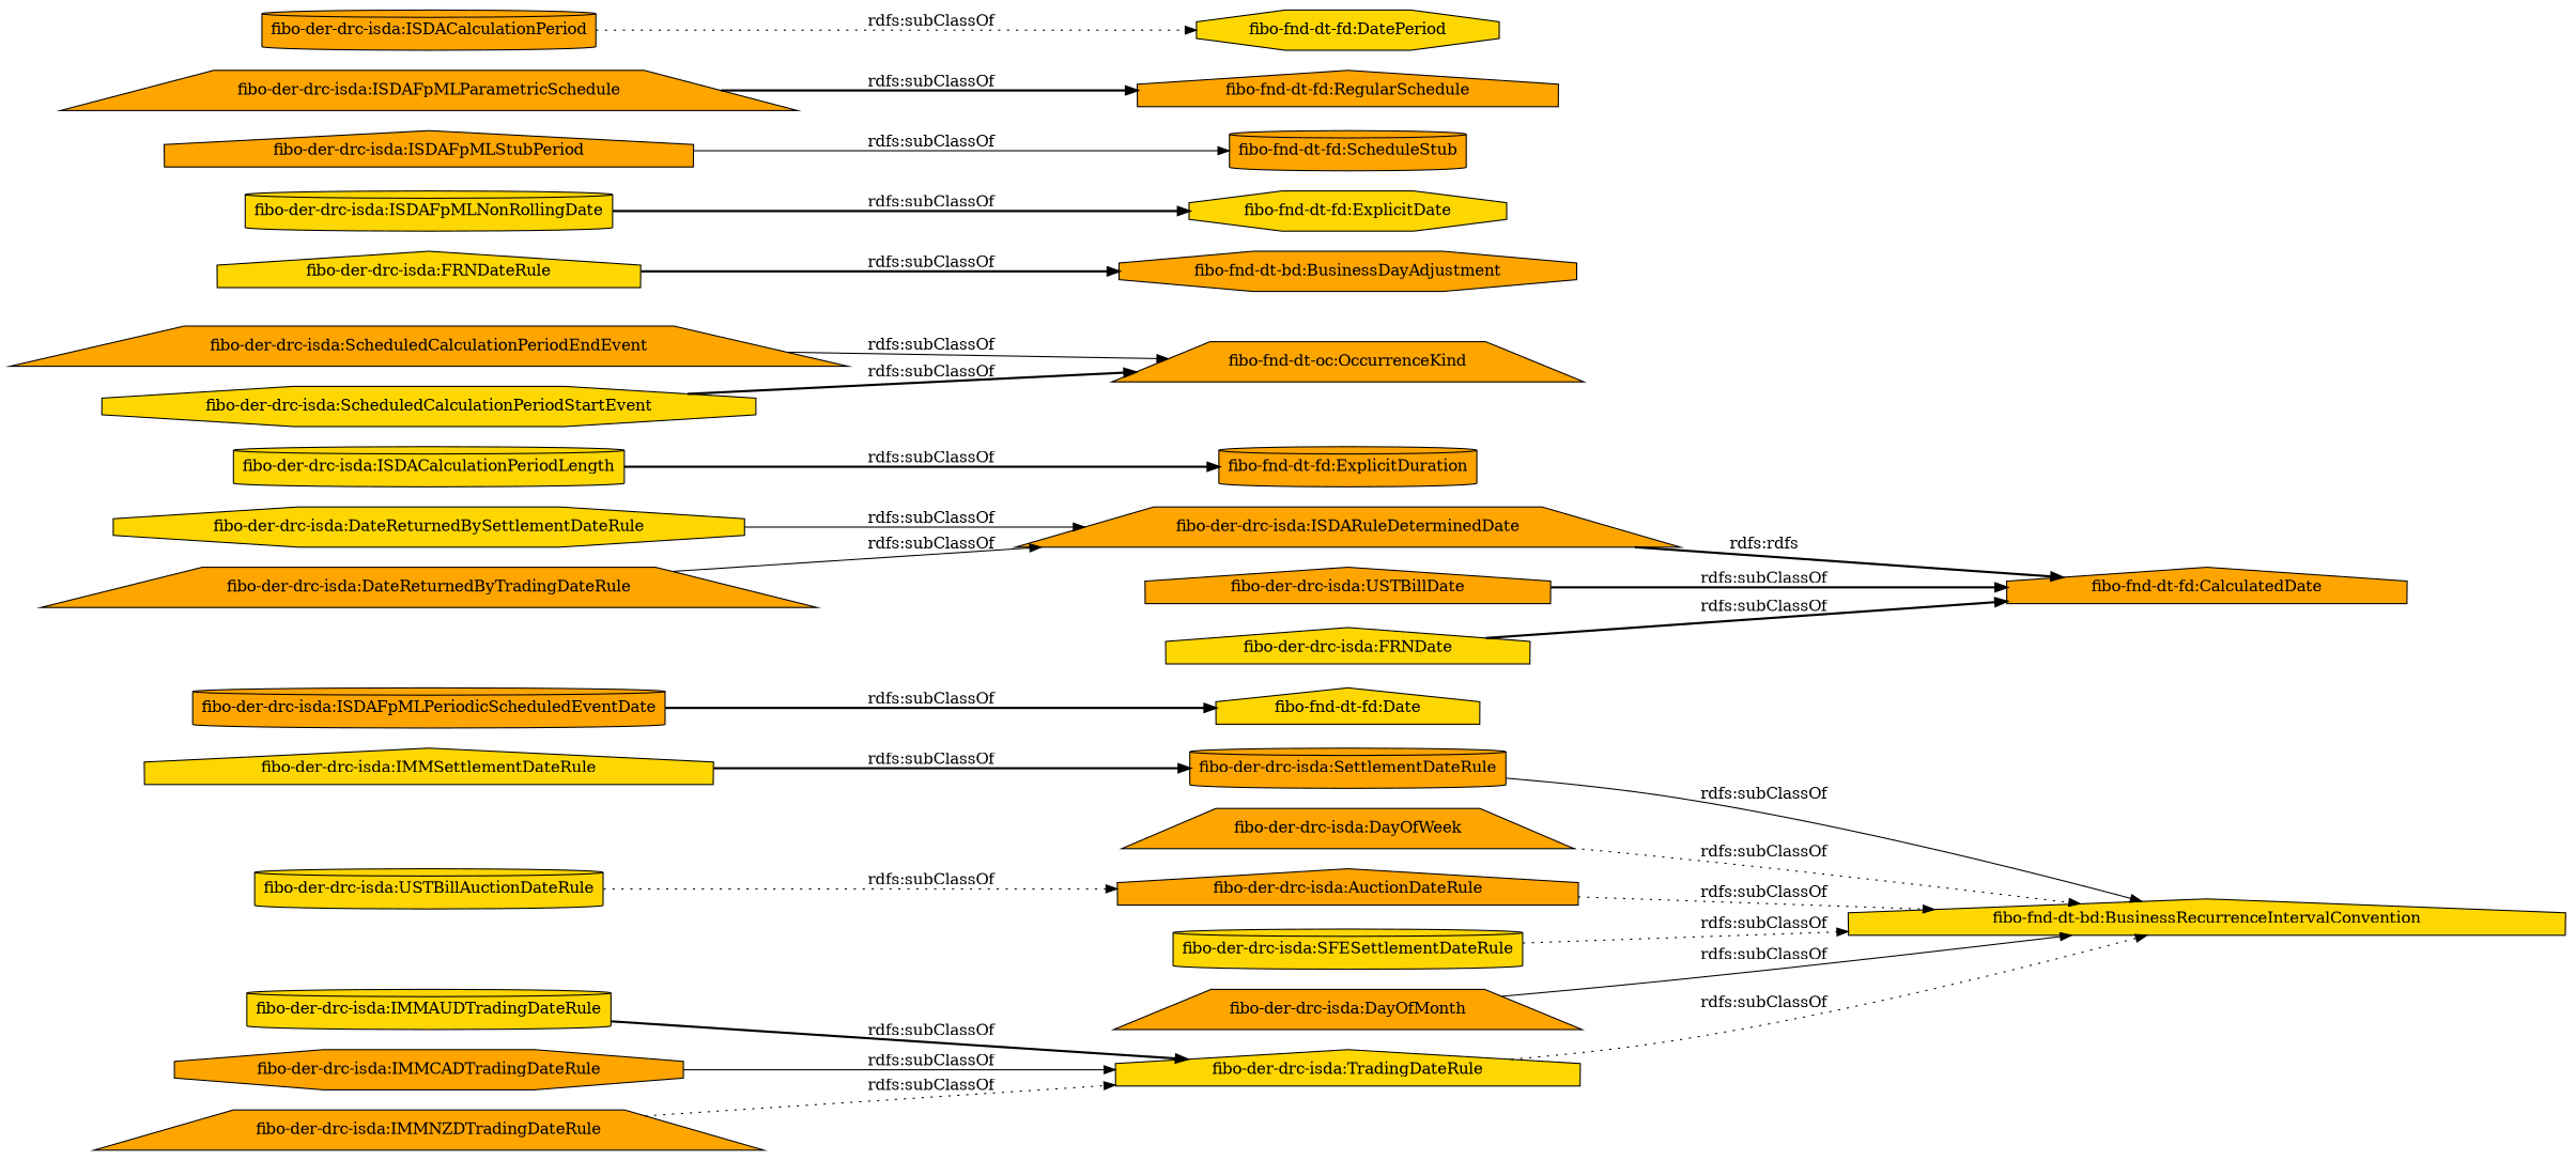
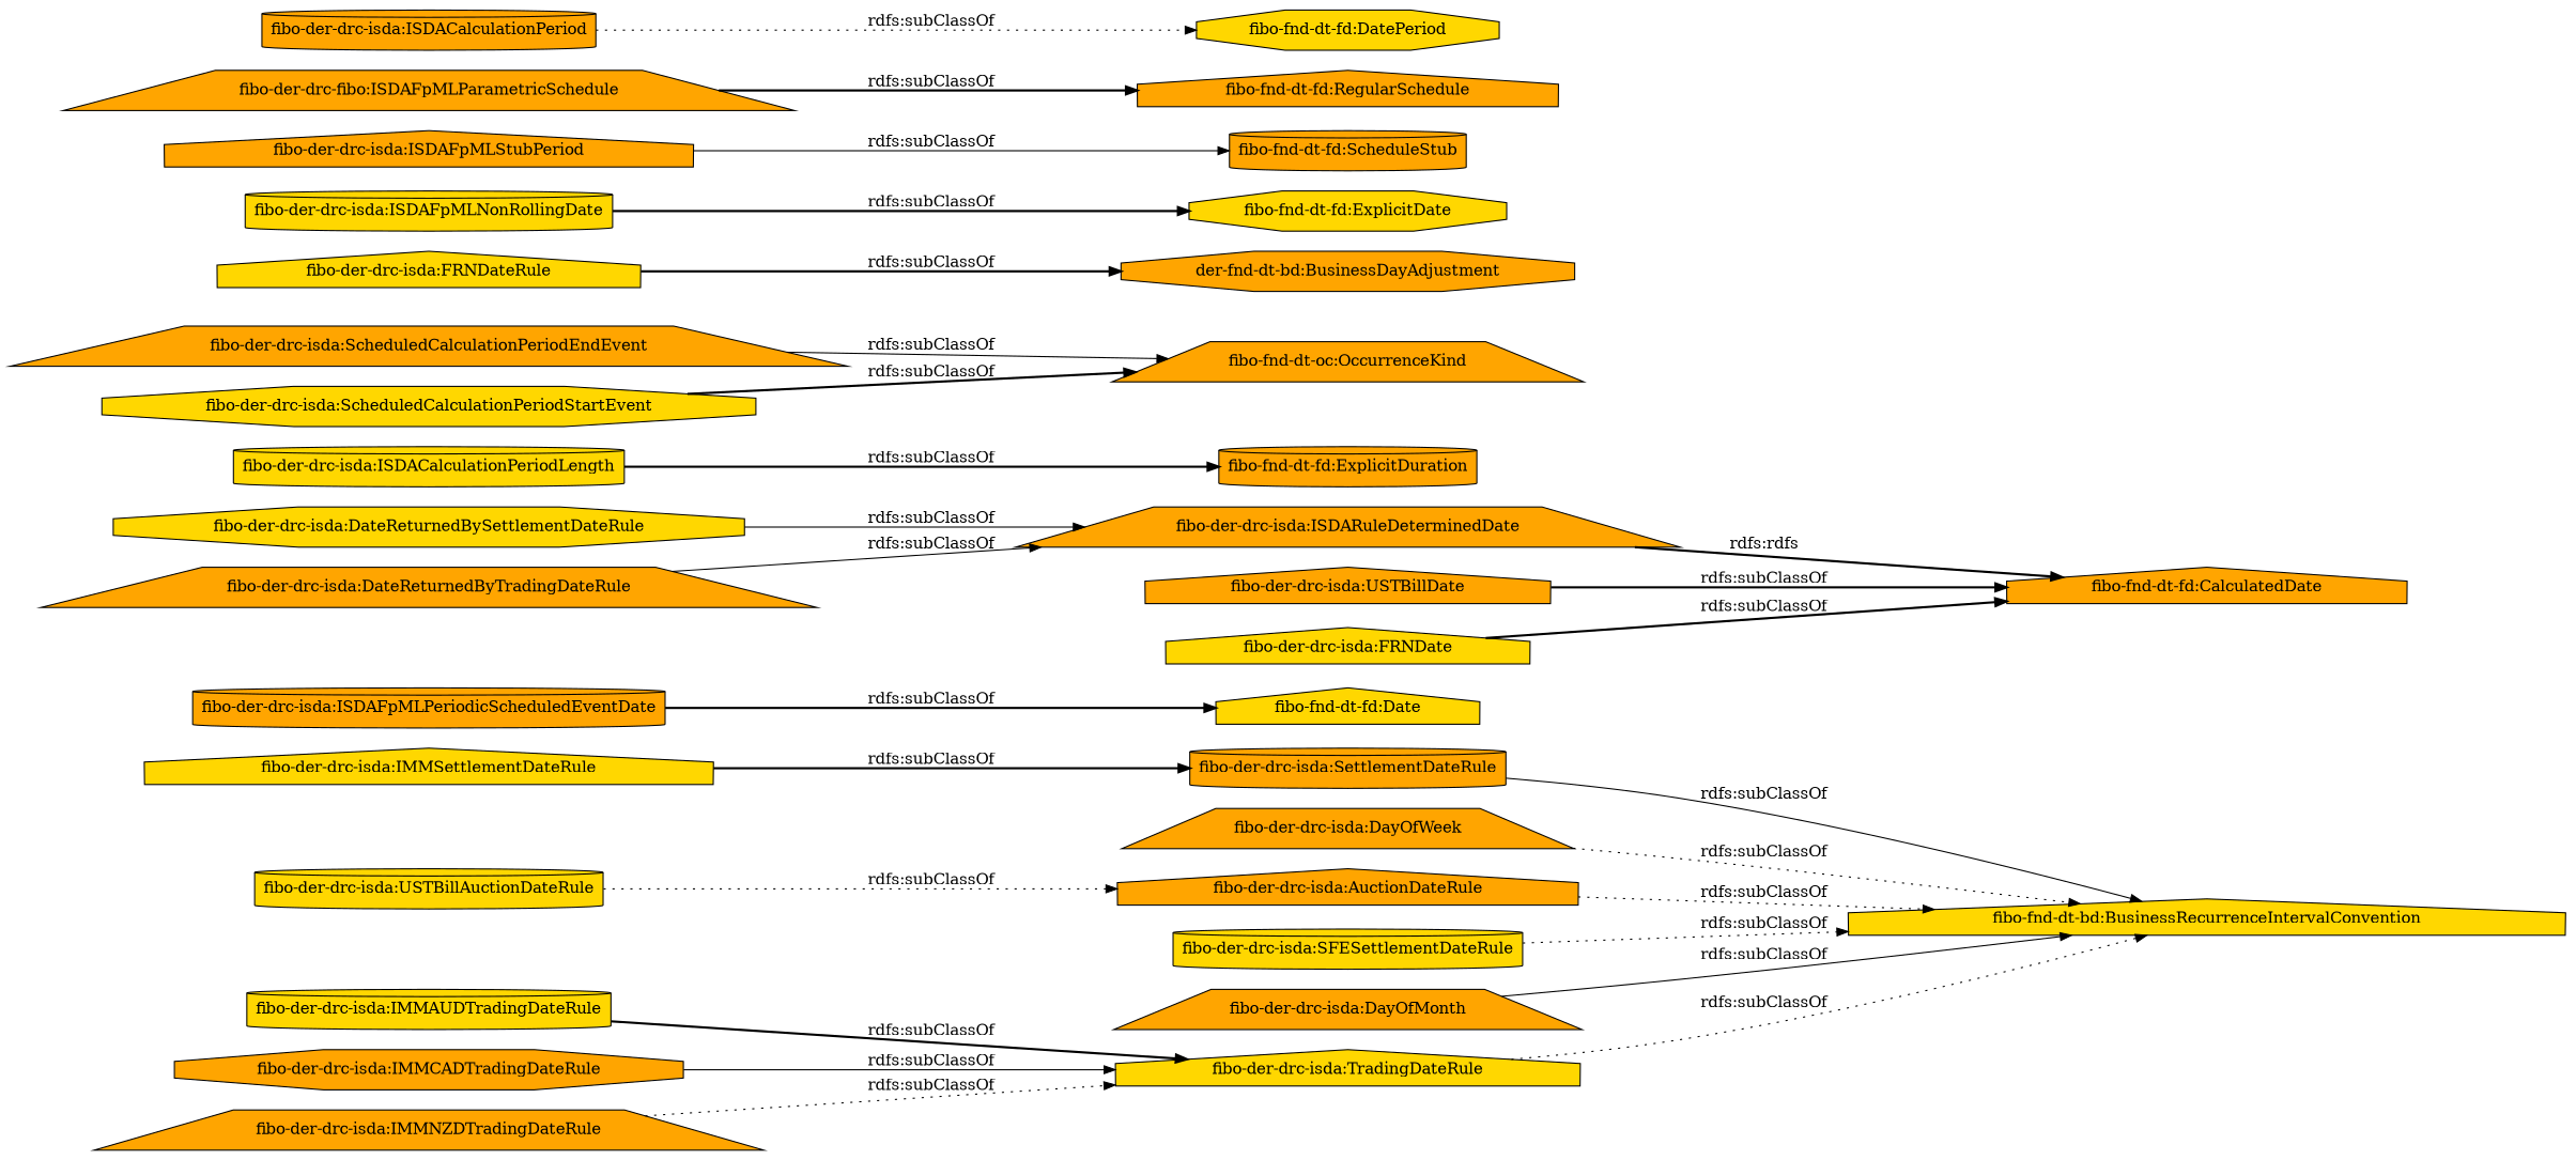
  digraph {
    rankdir=LR
    node [color=black fillcolor=orange shape=house style=filled]
    edge [style=bold]
    "fibo-der-drc-isda:TradingDateRule" [fillcolor=gold]
    "fibo-fnd-dt-bd:BusinessRecurrenceIntervalConvention" [fillcolor=gold]
    "fibo-der-drc-isda:ISDAFpMLPeriodicScheduledEventDate" [shape=cylinder]
    "fibo-fnd-dt-fd:Date" [fillcolor=gold]
    "fibo-der-drc-isda:DateReturnedBySettlementDateRule" [fillcolor=gold shape=octagon]
    "fibo-der-drc-isda:ISDARuleDeterminedDate" [shape=trapezium]
    "fibo-fnd-dt-fd:CalculatedDate"
    "fibo-der-drc-isda:ISDACalculationPeriodLength" [fillcolor=gold shape=cylinder]
    "fibo-fnd-dt-fd:ExplicitDuration" [shape=cylinder]
    "fibo-der-drc-isda:USTBillDate"
    "fibo-der-drc-isda:SettlementDateRule" [shape=cylinder]
    "fibo-der-drc-isda:DayOfWeek" [shape=trapezium]
    "fibo-der-drc-isda:ScheduledCalculationPeriodEndEvent" [shape=trapezium]
    "fibo-fnd-dt-oc:OccurrenceKind" [shape=trapezium]
    "fibo-der-drc-isda:FRNDate" [fillcolor=gold]
    "fibo-der-drc-isda:DateReturnedByTradingDateRule" [shape=trapezium]
    "fibo-der-drc-isda:FRNDateRule" [fillcolor=gold]
-   "fibo-fnd-dt-bd:BusinessDayAdjustment" [shape=octagon]
+   "fibo-fnd-dt-bd:BusinessDayAdjustment" [shape=octagon label="der-fnd-dt-bd:BusinessDayAdjustment"]
    "fibo-der-drc-isda:IMMSettlementDateRule" [fillcolor=gold]
    "fibo-der-drc-isda:IMMAUDTradingDateRule" [fillcolor=gold shape=cylinder]
    "fibo-der-drc-isda:IMMCADTradingDateRule" [shape=octagon]
    "fibo-der-drc-isda:AuctionDateRule"
    "fibo-der-drc-isda:ISDAFpMLNonRollingDate" [fillcolor=gold shape=cylinder]
    "fibo-fnd-dt-fd:ExplicitDate" [fillcolor=gold shape=octagon]
    "fibo-fnd-dt-fd:ScheduleStub" [shape=cylinder]
    "fibo-der-drc-isda:ISDAFpMLStubPeriod"
    "fibo-der-drc-isda:ScheduledCalculationPeriodStartEvent" [fillcolor=gold shape=octagon]
    "fibo-der-drc-isda:USTBillAuctionDateRule" [fillcolor=gold shape=cylinder]
-   "fibo-der-drc-isda:ISDAFpMLParametricSchedule" [shape=trapezium]
+   "fibo-der-drc-isda:ISDAFpMLParametricSchedule" [shape=trapezium label="fibo-der-drc-fibo:ISDAFpMLParametricSchedule"]
    "fibo-fnd-dt-fd:RegularSchedule"
    "fibo-der-drc-isda:SFESettlementDateRule" [fillcolor=gold shape=cylinder]
    "fibo-der-drc-isda:IMMNZDTradingDateRule" [shape=trapezium]
    "fibo-der-drc-isda:DayOfMonth" [shape=trapezium]
    "fibo-der-drc-isda:ISDACalculationPeriod" [shape=cylinder]
    "fibo-fnd-dt-fd:DatePeriod" [fillcolor=gold shape=octagon]
    "fibo-der-drc-isda:TradingDateRule" -> "fibo-fnd-dt-bd:BusinessRecurrenceIntervalConvention" [label="rdfs:subClassOf" style=dotted]
    "fibo-der-drc-isda:ISDAFpMLPeriodicScheduledEventDate" -> "fibo-fnd-dt-fd:Date" [label="rdfs:subClassOf"]
    "fibo-der-drc-isda:DateReturnedBySettlementDateRule" -> "fibo-der-drc-isda:ISDARuleDeterminedDate" [label="rdfs:subClassOf" style=solid]
    "fibo-der-drc-isda:ISDARuleDeterminedDate" -> "fibo-fnd-dt-fd:CalculatedDate" [label="rdfs:rdfs"]
    "fibo-der-drc-isda:ISDACalculationPeriodLength" -> "fibo-fnd-dt-fd:ExplicitDuration" [label="rdfs:subClassOf"]
    "fibo-der-drc-isda:USTBillDate" -> "fibo-fnd-dt-fd:CalculatedDate" [label="rdfs:subClassOf"]
    "fibo-der-drc-isda:SettlementDateRule" -> "fibo-fnd-dt-bd:BusinessRecurrenceIntervalConvention" [label="rdfs:subClassOf" style=solid]
    "fibo-der-drc-isda:DayOfWeek" -> "fibo-fnd-dt-bd:BusinessRecurrenceIntervalConvention" [label="rdfs:subClassOf" style=dotted]
    "fibo-der-drc-isda:ScheduledCalculationPeriodEndEvent" -> "fibo-fnd-dt-oc:OccurrenceKind" [label="rdfs:subClassOf" style=solid]
    "fibo-der-drc-isda:FRNDate" -> "fibo-fnd-dt-fd:CalculatedDate" [label="rdfs:subClassOf"]
    "fibo-der-drc-isda:DateReturnedByTradingDateRule" -> "fibo-der-drc-isda:ISDARuleDeterminedDate" [label="rdfs:subClassOf" style=solid]
    "fibo-der-drc-isda:FRNDateRule" -> "fibo-fnd-dt-bd:BusinessDayAdjustment" [label="rdfs:subClassOf"]
    "fibo-der-drc-isda:IMMSettlementDateRule" -> "fibo-der-drc-isda:SettlementDateRule" [label="rdfs:subClassOf"]
    "fibo-der-drc-isda:IMMAUDTradingDateRule" -> "fibo-der-drc-isda:TradingDateRule" [label="rdfs:subClassOf"]
    "fibo-der-drc-isda:IMMCADTradingDateRule" -> "fibo-der-drc-isda:TradingDateRule" [label="rdfs:subClassOf" style=solid]
    "fibo-der-drc-isda:AuctionDateRule" -> "fibo-fnd-dt-bd:BusinessRecurrenceIntervalConvention" [label="rdfs:subClassOf" style=dotted]
    "fibo-der-drc-isda:ISDAFpMLNonRollingDate" -> "fibo-fnd-dt-fd:ExplicitDate" [label="rdfs:subClassOf"]
    "fibo-der-drc-isda:ISDAFpMLStubPeriod" -> "fibo-fnd-dt-fd:ScheduleStub" [label="rdfs:subClassOf" style=solid]
    "fibo-der-drc-isda:ScheduledCalculationPeriodStartEvent" -> "fibo-fnd-dt-oc:OccurrenceKind" [label="rdfs:subClassOf"]
    "fibo-der-drc-isda:USTBillAuctionDateRule" -> "fibo-der-drc-isda:AuctionDateRule" [label="rdfs:subClassOf" style=dotted]
    "fibo-der-drc-isda:ISDAFpMLParametricSchedule" -> "fibo-fnd-dt-fd:RegularSchedule" [label="rdfs:subClassOf"]
    "fibo-der-drc-isda:SFESettlementDateRule" -> "fibo-fnd-dt-bd:BusinessRecurrenceIntervalConvention" [label="rdfs:subClassOf" style=dotted]
    "fibo-der-drc-isda:IMMNZDTradingDateRule" -> "fibo-der-drc-isda:TradingDateRule" [label="rdfs:subClassOf" style=dotted]
    "fibo-der-drc-isda:DayOfMonth" -> "fibo-fnd-dt-bd:BusinessRecurrenceIntervalConvention" [label="rdfs:subClassOf" style=solid]
    "fibo-der-drc-isda:ISDACalculationPeriod" -> "fibo-fnd-dt-fd:DatePeriod" [label="rdfs:subClassOf" style=dotted]
  }
